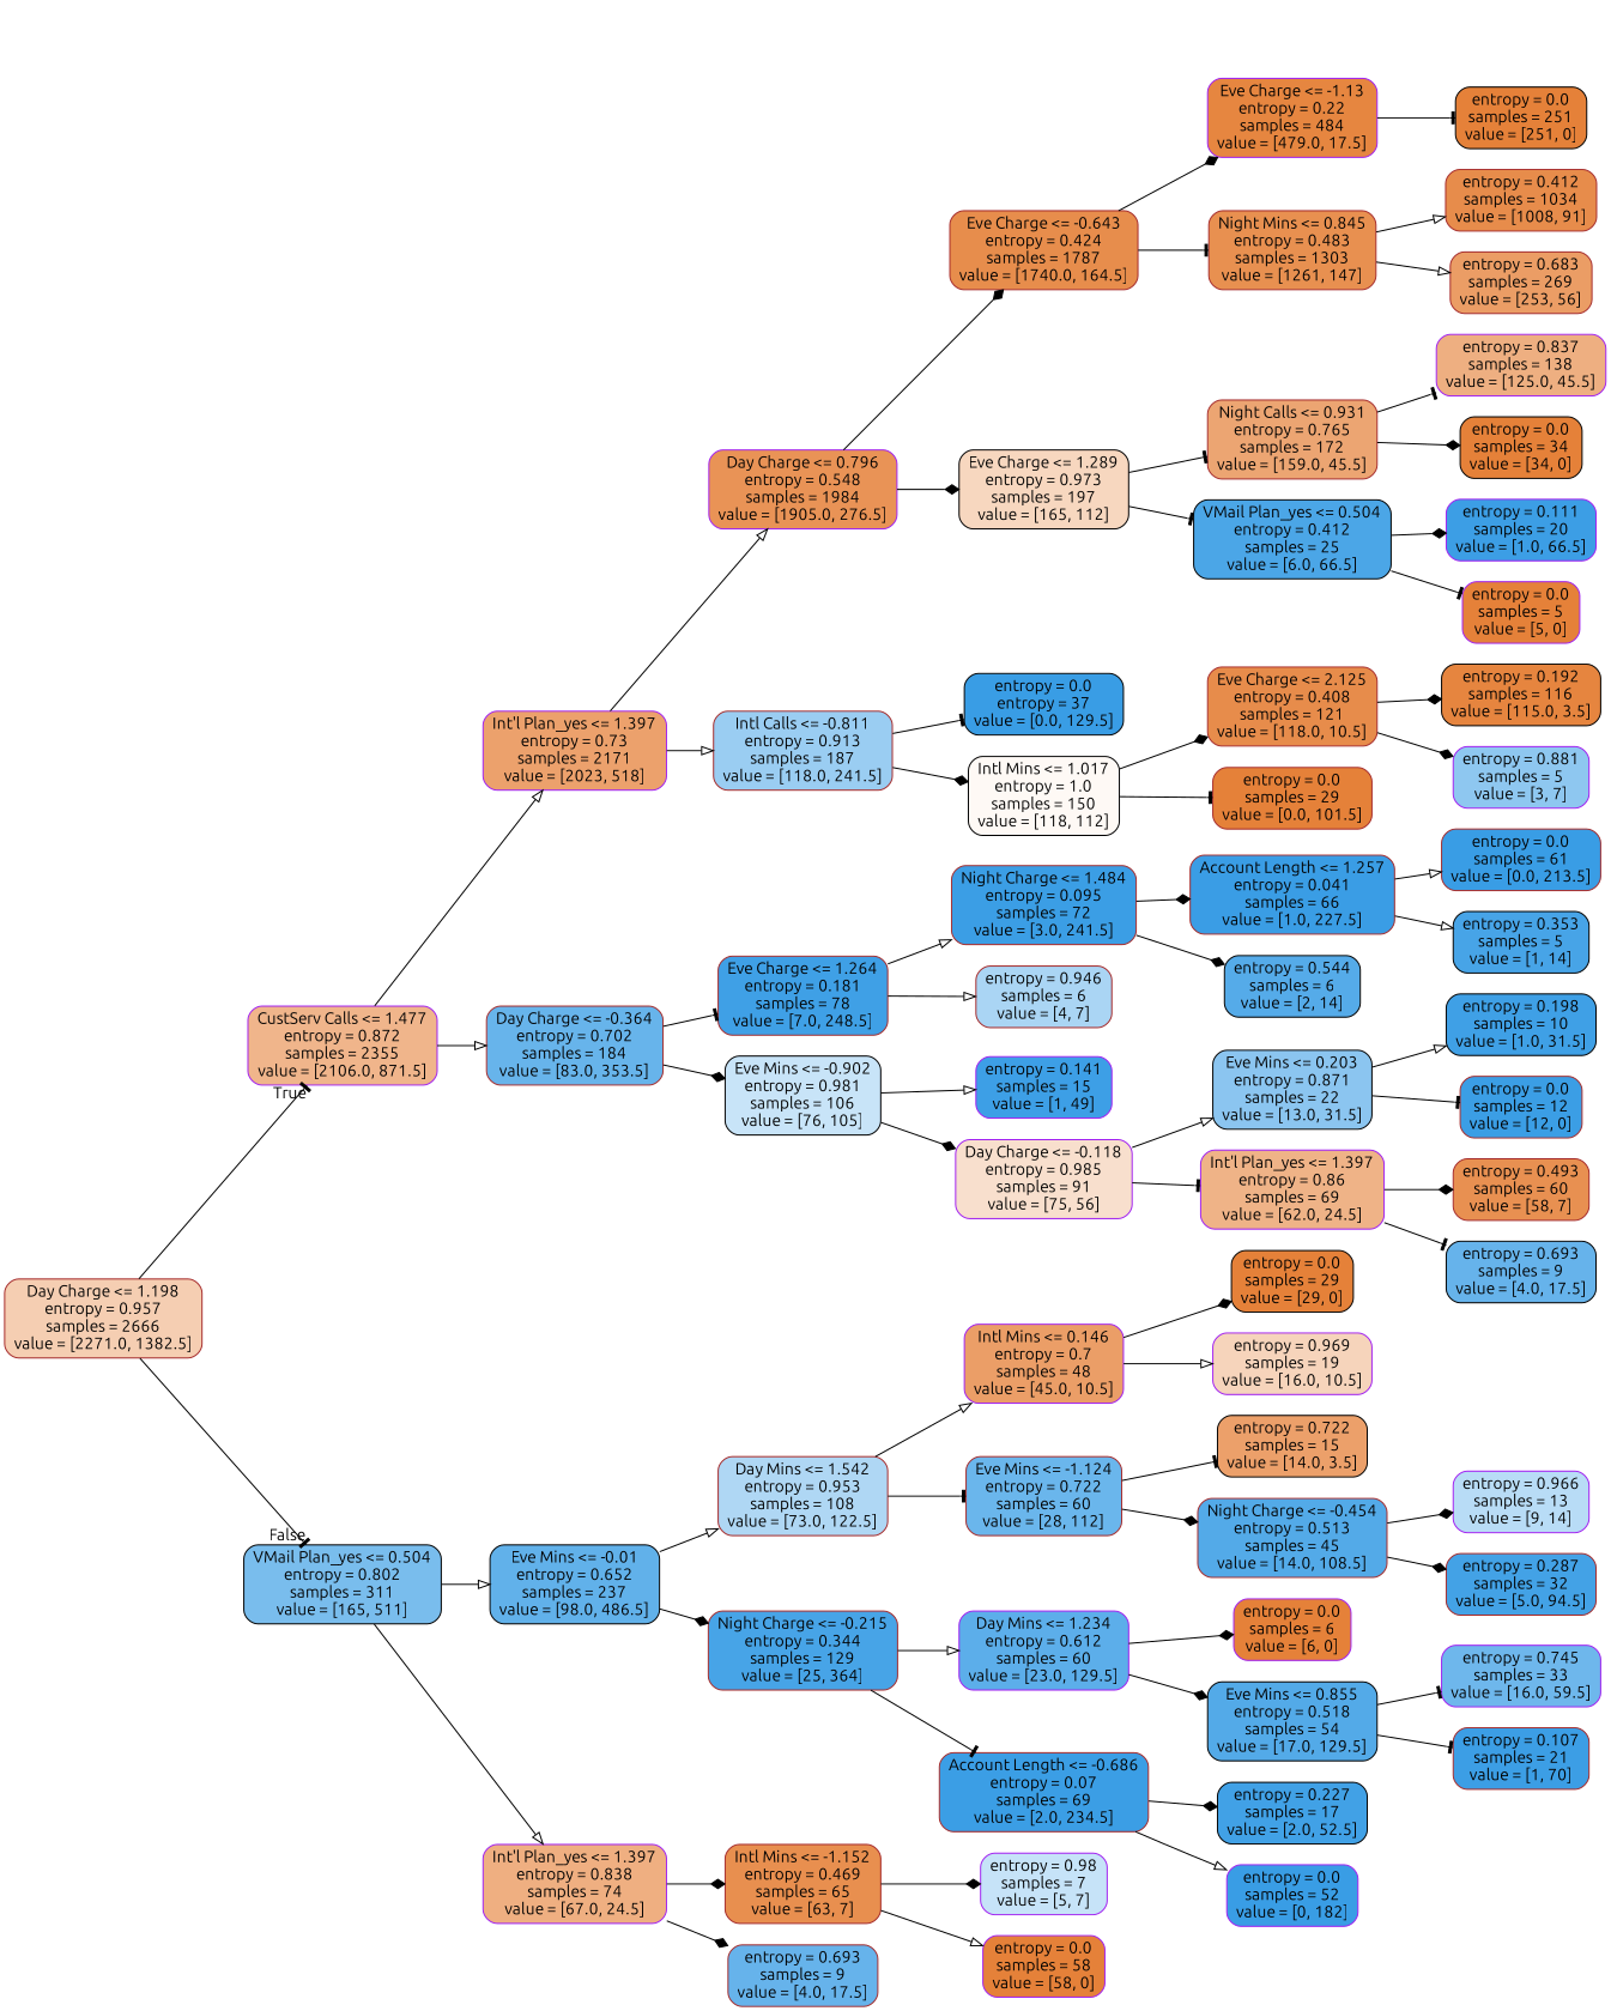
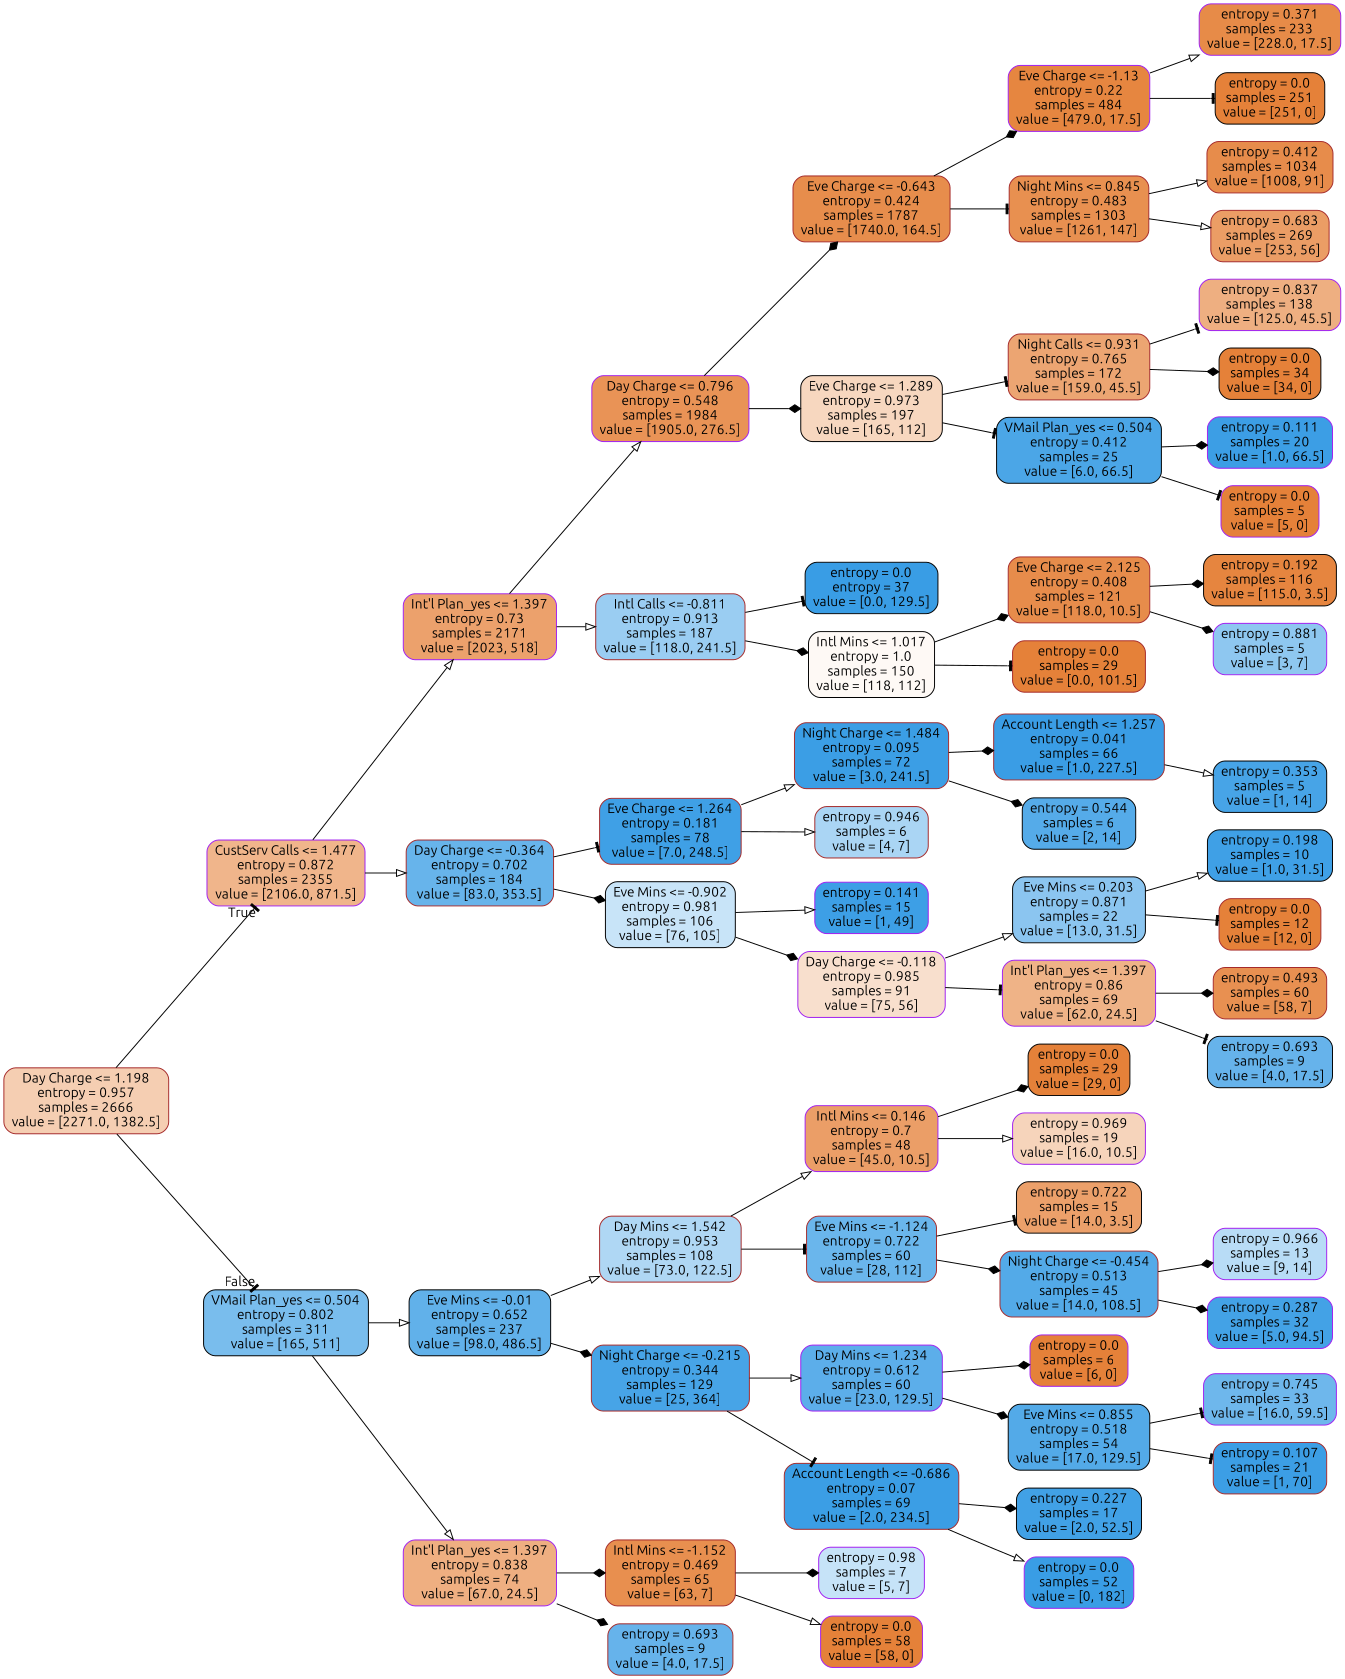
  digraph {
    fontname=Ubuntu
    rankdir=LR
    node [color=brown fillcolor="#e58139" fontname=Ubuntu shape=box style="filled, rounded"]
    edge [arrowhead=diamond fontname=Ubuntu]
    n1 [fillcolor="#f5ceb2" label="Day Charge <= 1.198\nentropy = 0.957\nsamples = 2666\nvalue = [2271.0, 1382.5]"]
    n2 [color=purple fillcolor="#f0b58b" label="CustServ Calls <= 1.477\nentropy = 0.872\nsamples = 2355\nvalue = [2106.0, 871.5]"]
    n3 [color=black fillcolor="#79bded" label="VMail Plan_yes <= 0.504\nentropy = 0.802\nsamples = 311\nvalue = [165, 511]"]
    n4 [color=purple fillcolor="#eca16c" label="Int'l Plan_yes <= 1.397\nentropy = 0.73\nsamples = 2171\nvalue = [2023, 518]"]
    n5 [fillcolor="#67b4eb" label="Day Charge <= -0.364\nentropy = 0.702\nsamples = 184\nvalue = [83.0, 353.5]"]
    n6 [color=black fillcolor="#61b1ea" label="Eve Mins <= -0.01\nentropy = 0.652\nsamples = 237\nvalue = [98.0, 486.5]"]
    n7 [color=purple fillcolor="#efaf81" label="Int'l Plan_yes <= 1.397\nentropy = 0.838\nsamples = 74\nvalue = [67.0, 24.5]"]
    n8 [color=purple fillcolor="#e99356" label="Day Charge <= 0.796\nentropy = 0.548\nsamples = 1984\nvalue = [1905.0, 276.5]"]
    n9 [fillcolor="#9acdf2" label="Intl Calls <= -0.811\nentropy = 0.913\nsamples = 187\nvalue = [118.0, 241.5]"]
    n10 [fillcolor="#3fa0e6" label="Eve Charge <= 1.264\nentropy = 0.181\nsamples = 78\nvalue = [7.0, 248.5]"]
    n11 [color=black fillcolor="#c8e4f8" label="Eve Mins <= -0.902\nentropy = 0.981\nsamples = 106\nvalue = [76, 105]"]
    n12 [fillcolor="#e78d4c" label="Eve Charge <= -0.643\nentropy = 0.424\nsamples = 1787\nvalue = [1740.0, 164.5]"]
    n13 [color=black fillcolor="#f7d7bf" label="Eve Charge <= 1.289\nentropy = 0.973\nsamples = 197\nvalue = [165, 112]"]
    n14 [color=black fillcolor="#399de5" label="entropy = 0.0\nentropy = 37\nvalue = [0.0, 129.5]"]
    n15 [color=black fillcolor="#fef9f5" label="Intl Mins <= 1.017\nentropy = 1.0\nsamples = 150\nvalue = [118, 112]"]
    n16 [color=purple fillcolor="#e68640" label="Eve Charge <= -1.13\nentropy = 0.22\nsamples = 484\nvalue = [479.0, 17.5]"]
    n17 [fillcolor="#e89050" label="Night Mins <= 0.845\nentropy = 0.483\nsamples = 1303\nvalue = [1261, 147]"]
    n18 [fillcolor="#eca572" label="Night Calls <= 0.931\nentropy = 0.765\nsamples = 172\nvalue = [159.0, 45.5]"]
    n19 [color=black fillcolor="#4ba6e7" label="VMail Plan_yes <= 0.504\nentropy = 0.412\nsamples = 25\nvalue = [6.0, 66.5]"]
+   n20 [color=purple fillcolor="#e78b48" label="entropy = 0.371\nsamples = 233\nvalue = [228.0, 17.5]"]
    n21 [color=black label="entropy = 0.0\nsamples = 251\nvalue = [251, 0]"]
    n22 [fillcolor="#e78c4b" label="entropy = 0.412\nsamples = 1034\nvalue = [1008, 91]"]
    n23 [fillcolor="#eb9d65" label="entropy = 0.683\nsamples = 269\nvalue = [253, 56]"]
    n24 [color=purple fillcolor="#eeaf81" label="entropy = 0.837\nsamples = 138\nvalue = [125.0, 45.5]"]
    n25 [color=black label="entropy = 0.0\nsamples = 34\nvalue = [34, 0]"]
    n26 [color=purple fillcolor="#3c9ee5" label="entropy = 0.111\nsamples = 20\nvalue = [1.0, 66.5]"]
    n27 [color=purple label="entropy = 0.0\nsamples = 5\nvalue = [5, 0]"]
    n28 [fillcolor="#e78c4b" label="Eve Charge <= 2.125\nentropy = 0.408\nsamples = 121\nvalue = [118.0, 10.5]"]
    n29 [label="entropy = 0.0\nsamples = 29\nvalue = [0.0, 101.5]"]
    n30 [color=black fillcolor="#e6853f" label="entropy = 0.192\nsamples = 116\nvalue = [115.0, 3.5]"]
    n31 [color=purple fillcolor="#8ec7f0" label="entropy = 0.881\nsamples = 5\nvalue = [3, 7]"]
    n32 [fillcolor="#3b9ee5" label="Night Charge <= 1.484\nentropy = 0.095\nsamples = 72\nvalue = [3.0, 241.5]"]
    n33 [fillcolor="#aad5f4" label="entropy = 0.946\nsamples = 6\nvalue = [4, 7]"]
    n34 [color=purple fillcolor="#3d9fe6" label="entropy = 0.141\nsamples = 15\nvalue = [1, 49]"]
    n35 [color=purple fillcolor="#f8dfcd" label="Day Charge <= -0.118\nentropy = 0.985\nsamples = 91\nvalue = [75, 56]"]
    n36 [fillcolor="#3a9de5" label="Account Length <= 1.257\nentropy = 0.041\nsamples = 66\nvalue = [1.0, 227.5]"]
    n37 [color=black fillcolor="#55abe9" label="entropy = 0.544\nsamples = 6\nvalue = [2, 14]"]
-   n38 [fillcolor="#399de5" label="entropy = 0.0\nsamples = 61\nvalue = [0.0, 213.5]"]
    n39 [color=black fillcolor="#47a4e7" label="entropy = 0.353\nsamples = 5\nvalue = [1, 14]"]
    n40 [color=black fillcolor="#8bc5f0" label="Eve Mins <= 0.203\nentropy = 0.871\nsamples = 22\nvalue = [13.0, 31.5]"]
    n41 [color=purple fillcolor="#efb387" label="Int'l Plan_yes <= 1.397\nentropy = 0.86\nsamples = 69\nvalue = [62.0, 24.5]"]
    n42 [color=black fillcolor="#3fa0e6" label="entropy = 0.198\nsamples = 10\nvalue = [1.0, 31.5]"]
-   n43 [fillcolor="#3b9ee5" label="entropy = 0.0\nsamples = 12\nvalue = [12, 0]"]
+   n43 [label="entropy = 0.0\nsamples = 12\nvalue = [12, 0]"]
    n44 [fillcolor="#e89051" label="entropy = 0.493\nsamples = 60\nvalue = [58, 7]"]
    n45 [color=black fillcolor="#66b3eb" label="entropy = 0.693\nsamples = 9\nvalue = [4.0, 17.5]"]
    n46 [fillcolor="#afd7f4" label="Day Mins <= 1.542\nentropy = 0.953\nsamples = 108\nvalue = [73.0, 122.5]"]
    n47 [fillcolor="#47a4e7" label="Night Charge <= -0.215\nentropy = 0.344\nsamples = 129\nvalue = [25, 364]"]
    n48 [fillcolor="#e88f4f" label="Intl Mins <= -1.152\nentropy = 0.469\nsamples = 65\nvalue = [63, 7]"]
    n49 [fillcolor="#66b3eb" label="entropy = 0.693\nsamples = 9\nvalue = [4.0, 17.5]"]
    n50 [color=purple fillcolor="#eb9e67" label="Intl Mins <= 0.146\nentropy = 0.7\nsamples = 48\nvalue = [45.0, 10.5]"]
    n51 [fillcolor="#6ab6ec" label="Eve Mins <= -1.124\nentropy = 0.722\nsamples = 60\nvalue = [28, 112]"]
    n52 [color=purple fillcolor="#5caeea" label="Day Mins <= 1.234\nentropy = 0.612\nsamples = 60\nvalue = [23.0, 129.5]"]
    n53 [fillcolor="#3b9ee5" label="Account Length <= -0.686\nentropy = 0.07\nsamples = 69\nvalue = [2.0, 234.5]"]
    n54 [color=black label="entropy = 0.0\nsamples = 29\nvalue = [29, 0]"]
    n55 [color=purple fillcolor="#f6d4bb" label="entropy = 0.969\nsamples = 19\nvalue = [16.0, 10.5]"]
    n56 [color=black fillcolor="#eca06a" label="entropy = 0.722\nsamples = 15\nvalue = [14.0, 3.5]"]
    n57 [fillcolor="#53aae8" label="Night Charge <= -0.454\nentropy = 0.513\nsamples = 45\nvalue = [14.0, 108.5]"]
    n58 [color=purple fillcolor="#b8dcf6" label="entropy = 0.966\nsamples = 13\nvalue = [9, 14]"]
-   n59 [fillcolor="#43a2e6" label="entropy = 0.287\nsamples = 32\nvalue = [5.0, 94.5]"]
+   n59 [color=purple fillcolor="#43a2e6" label="entropy = 0.287\nsamples = 32\nvalue = [5.0, 94.5]"]
    n60 [color=purple label="entropy = 0.0\nsamples = 6\nvalue = [6, 0]"]
    n61 [color=black fillcolor="#53aae8" label="Eve Mins <= 0.855\nentropy = 0.518\nsamples = 54\nvalue = [17.0, 129.5]"]
    n62 [color=black fillcolor="#41a1e6" label="entropy = 0.227\nsamples = 17\nvalue = [2.0, 52.5]"]
    n63 [color=purple fillcolor="#399de5" label="entropy = 0.0\nsamples = 52\nvalue = [0, 182]"]
    n64 [color=purple fillcolor="#6eb7ec" label="entropy = 0.745\nsamples = 33\nvalue = [16.0, 59.5]"]
    n65 [fillcolor="#3c9ee5" label="entropy = 0.107\nsamples = 21\nvalue = [1, 70]"]
    n66 [color=purple fillcolor="#c6e3f8" label="entropy = 0.98\nsamples = 7\nvalue = [5, 7]"]
    n67 [color=purple label="entropy = 0.0\nsamples = 58\nvalue = [58, 0]"]
    n1 -> n2 [arrowhead=tee headlabel=True labelangle=45 labeldistance=2.5]
    n1 -> n3 [arrowhead=tee headlabel=False labelangle=-45 labeldistance=2.5]
    n2 -> n4 [arrowhead=onormal]
    n2 -> n5 [arrowhead=onormal]
    n3 -> n6 [arrowhead=onormal]
    n3 -> n7 [arrowhead=onormal]
    n4 -> n8 [arrowhead=onormal]
    n4 -> n9 [arrowhead=onormal]
    n5 -> n10 [arrowhead=tee]
    n5 -> n11
    n6 -> n46 [arrowhead=onormal]
    n6 -> n47
    n7 -> n48
    n7 -> n49
    n8 -> n12
    n8 -> n13
    n9 -> n14 [arrowhead=tee]
    n9 -> n15
    n10 -> n32 [arrowhead=onormal]
    n10 -> n33 [arrowhead=onormal]
    n11 -> n34 [arrowhead=onormal]
    n11 -> n35
    n12 -> n16
    n12 -> n17 [arrowhead=tee]
    n13 -> n18 [arrowhead=tee]
    n13 -> n19 [arrowhead=tee]
    n15 -> n28
    n15 -> n29 [arrowhead=tee]
+   n16 -> n20 [arrowhead=onormal]
    n16 -> n21 [arrowhead=tee]
    n17 -> n22 [arrowhead=onormal]
    n17 -> n23 [arrowhead=onormal]
    n18 -> n24 [arrowhead=tee]
    n18 -> n25
    n19 -> n26
    n19 -> n27 [arrowhead=tee]
    n28 -> n30
    n28 -> n31
    n32 -> n36
    n32 -> n37
    n35 -> n40 [arrowhead=onormal]
    n35 -> n41 [arrowhead=tee]
-   n36 -> n38 [arrowhead=onormal]
    n36 -> n39 [arrowhead=onormal]
    n40 -> n42 [arrowhead=onormal]
    n40 -> n43 [arrowhead=tee]
    n41 -> n44
    n41 -> n45 [arrowhead=tee]
    n46 -> n50 [arrowhead=onormal]
    n46 -> n51 [arrowhead=tee]
    n47 -> n52 [arrowhead=onormal]
    n47 -> n53 [arrowhead=tee]
    n48 -> n66
    n48 -> n67 [arrowhead=onormal]
    n50 -> n54
    n50 -> n55 [arrowhead=onormal]
    n51 -> n56 [arrowhead=tee]
    n51 -> n57
    n52 -> n60
    n52 -> n61
    n53 -> n62
    n53 -> n63 [arrowhead=onormal]
    n57 -> n58
    n57 -> n59
    n61 -> n64 [arrowhead=tee]
    n61 -> n65 [arrowhead=tee]
  }
